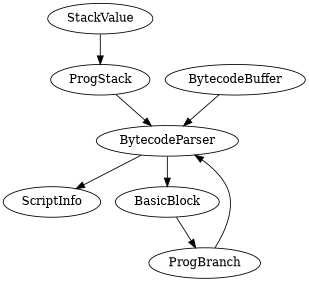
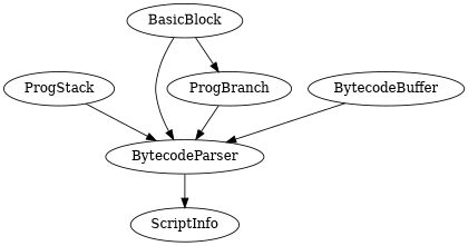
  digraph {
-   StackValue
    ProgStack
    BytecodeParser
    ScriptInfo
    BasicBlock
    ProgBranch
    BytecodeBuffer
-   StackValue -> ProgStack
    ProgStack -> BytecodeParser
    BytecodeParser -> ScriptInfo
-   BytecodeParser -> BasicBlock
+   BasicBlock -> BytecodeParser
    BasicBlock -> ProgBranch
    ProgBranch -> BytecodeParser
    BytecodeBuffer -> BytecodeParser
  }
